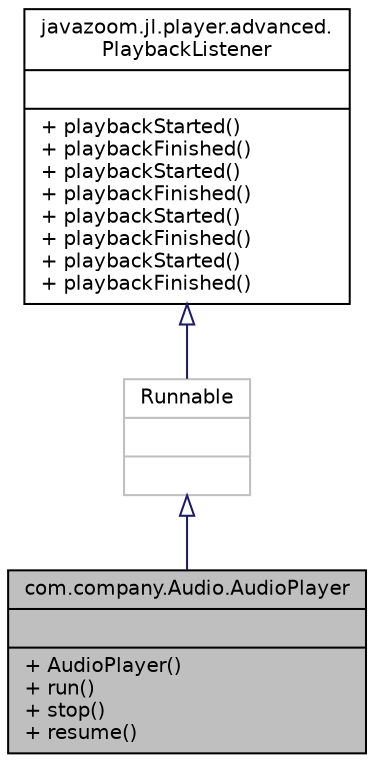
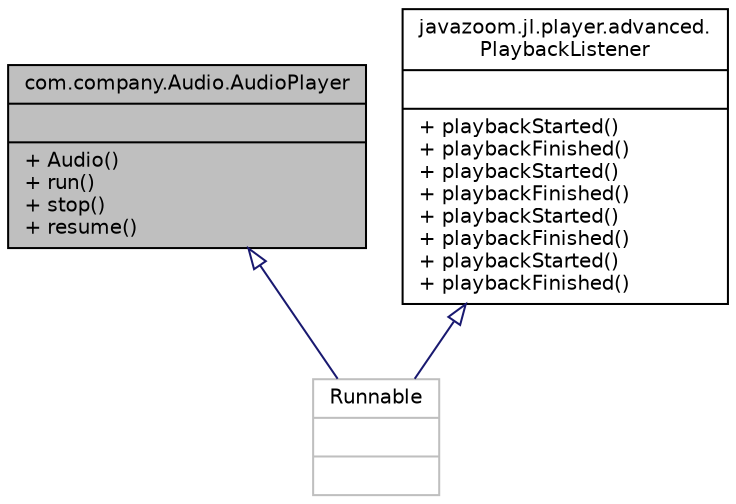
  digraph {
    node [color=black fillcolor=white fontname=Helvetica fontsize=10 shape=record style=filled]
    edge [arrowtail=onormal color=midnightblue dir=back fontname=Helvetica fontsize=10 labelfontname=Helvetica labelfontsize=10 style=solid]
-   n1 [fillcolor=grey75 fontcolor=black height=0.2 label="{com.company.Audio.AudioPlayer\n||+ AudioPlayer()\l+ run()\l+ stop()\l+ resume()\l}" width=0.4]
+   n1 [fillcolor=grey75 fontcolor=black height=0.2 label="{com.company.Audio.AudioPlayer\n||+ Audio()\l+ run()\l+ stop()\l+ resume()\l}" width=0.4]
    n2 [height=0.2 label="{javazoom.jl.player.advanced.\lPlaybackListener\n||+ playbackStarted()\l+ playbackFinished()\l+ playbackStarted()\l+ playbackFinished()\l+ playbackStarted()\l+ playbackFinished()\l+ playbackStarted()\l+ playbackFinished()\l}" width=0.4]
    n3 [color=grey75 height=0.2 label="{Runnable\n||}" width=0.4]
    n2 -> n3
-   n3 -> n1
+   n1 -> n3
  }
